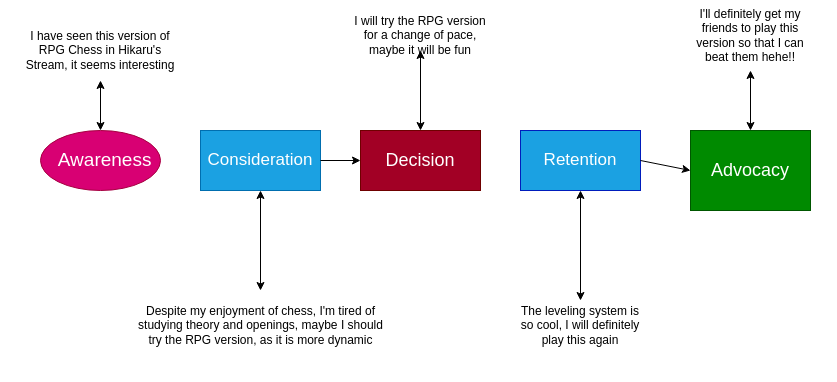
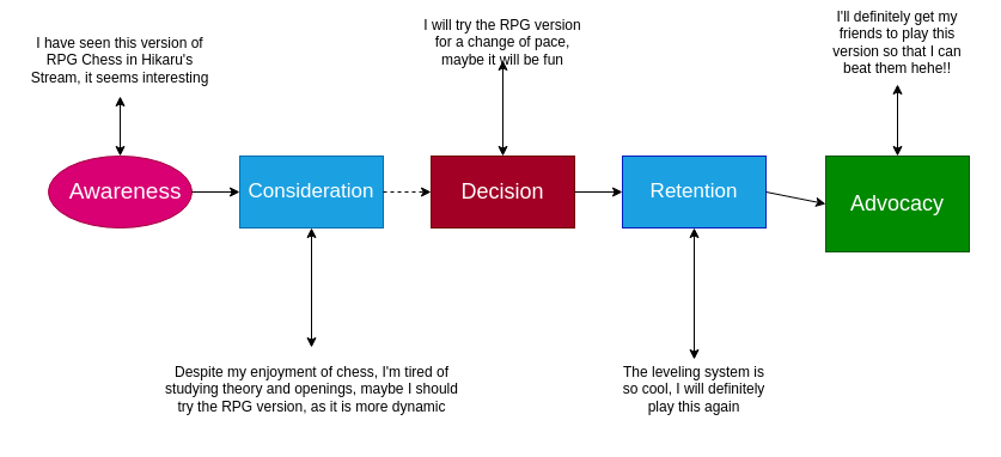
  <mxCell id="0" />
  <mxCell id="1" parent="0" />
  <mxCell id="2" value="&lt;font style=&quot;font-size: 19px;&quot;&gt;&lt;span style=&quot;white-space: pre;&quot;&gt;&#09;&lt;/span&gt;Awareness&lt;span style=&quot;white-space: pre;&quot;&gt;&#09;&lt;/span&gt;&lt;/font&gt;" style="ellipse;whiteSpace=wrap;html=1;fillColor=#d80073;fontColor=#ffffff;strokeColor=#A50040;" vertex="1" parent="1"><mxGeometry x="40" y="130" width="120" height="60" as="geometry" /></mxCell>
  <mxCell id="3" value="&lt;font style=&quot;font-size: 17px;&quot;&gt;Consideration&lt;/font&gt;" style="rounded=0;whiteSpace=wrap;html=1;fillColor=#1ba1e2;strokeColor=#006EAF;fontColor=#ffffff;" vertex="1" parent="1"><mxGeometry x="200" y="130" width="120" height="60" as="geometry" /></mxCell>
  <mxCell id="4" value="&lt;font style=&quot;font-size: 18px;&quot;&gt;Decision&lt;/font&gt;" style="rounded=0;whiteSpace=wrap;html=1;fillColor=#a20025;fontColor=#ffffff;strokeColor=#6F0000;" vertex="1" parent="1"><mxGeometry x="360" y="130" width="120" height="60" as="geometry" /></mxCell>
  <mxCell id="5" value="&lt;font style=&quot;font-size: 17px;&quot;&gt;Retention&lt;/font&gt;" style="rounded=0;whiteSpace=wrap;html=1;fillColor=#1ba1e2;fontColor=#ffffff;strokeColor=#001DBC;" vertex="1" parent="1"><mxGeometry x="520" y="130" width="120" height="60" as="geometry" /></mxCell>
  <mxCell id="6" value="&lt;font style=&quot;font-size: 18px;&quot;&gt;Advocacy&lt;/font&gt;" style="rounded=0;whiteSpace=wrap;html=1;fillColor=#008a00;fontColor=#ffffff;strokeColor=#005700;" vertex="1" parent="1"><mxGeometry x="690" y="130" width="120" height="80" as="geometry" /></mxCell>
- <mxCell id="8" value="" style="endArrow=classic;html=1;rounded=0;exitX=1;exitY=0.5;exitDx=0;exitDy=0;entryX=0;entryY=0.5;entryDx=0;entryDy=0;" edge="1" parent="1" source="3" target="4"><mxGeometry width="50" height="50" relative="1" as="geometry"><mxPoint x="400" y="230" as="sourcePoint" /><mxPoint x="450" y="180" as="targetPoint" /></mxGeometry></mxCell>
+ <mxCell id="7" value="" style="endArrow=classic;html=1;rounded=0;exitX=1;exitY=0.5;exitDx=0;exitDy=0;entryX=0;entryY=0.5;entryDx=0;entryDy=0;" edge="1" parent="1" source="2" target="3"><mxGeometry width="50" height="50" relative="1" as="geometry"><mxPoint x="120" y="170" as="sourcePoint" /><mxPoint x="170" y="120" as="targetPoint" /></mxGeometry></mxCell>
+ <mxCell id="8" value="" style="endArrow=classic;html=1;rounded=0;exitX=1;exitY=0.5;exitDx=0;exitDy=0;entryX=0;entryY=0.5;entryDx=0;entryDy=0;dashed=1;" edge="1" parent="1" source="3" target="4"><mxGeometry width="50" height="50" relative="1" as="geometry"><mxPoint x="400" y="230" as="sourcePoint" /><mxPoint x="450" y="180" as="targetPoint" /></mxGeometry></mxCell>
+ <mxCell id="9" value="" style="endArrow=classic;html=1;rounded=0;exitX=1;exitY=0.5;exitDx=0;exitDy=0;entryX=0;entryY=0.5;entryDx=0;entryDy=0;" edge="1" parent="1" source="4" target="5"><mxGeometry width="50" height="50" relative="1" as="geometry"><mxPoint x="450" y="190" as="sourcePoint" /><mxPoint x="500" y="140" as="targetPoint" /></mxGeometry></mxCell>
  <mxCell id="10" value="" style="endArrow=classic;html=1;rounded=0;exitX=1;exitY=0.5;exitDx=0;exitDy=0;entryX=0;entryY=0.5;entryDx=0;entryDy=0;" edge="1" parent="1" source="5" target="6"><mxGeometry width="50" height="50" relative="1" as="geometry"><mxPoint x="400" y="230" as="sourcePoint" /><mxPoint x="450" y="180" as="targetPoint" /></mxGeometry></mxCell>
  <mxCell id="11" value="I have seen this version of RPG Chess in Hikaru's Stream, it seems interesting" style="text;html=1;strokeColor=none;fillColor=none;align=center;verticalAlign=middle;whiteSpace=wrap;rounded=0;" vertex="1" parent="1"><mxGeometry x="20" y="20" width="160" height="60" as="geometry" /></mxCell>
  <mxCell id="12" value="" style="endArrow=classic;startArrow=classic;html=1;rounded=0;exitX=0.5;exitY=0;exitDx=0;exitDy=0;entryX=0.5;entryY=1;entryDx=0;entryDy=0;" edge="1" parent="1" source="2" target="11"><mxGeometry width="50" height="50" relative="1" as="geometry"><mxPoint x="400" y="230" as="sourcePoint" /><mxPoint x="450" y="180" as="targetPoint" /></mxGeometry></mxCell>
  <mxCell id="13" value="I'll definitely get my friends to play this version so that I can beat them hehe!!" style="text;html=1;strokeColor=none;fillColor=none;align=center;verticalAlign=middle;whiteSpace=wrap;rounded=0;" vertex="1" parent="1"><mxGeometry x="685" y="20" width="130" height="30" as="geometry" /></mxCell>
  <mxCell id="14" value="The leveling system is so cool, I will definitely play this again" style="text;html=1;strokeColor=none;fillColor=none;align=center;verticalAlign=middle;whiteSpace=wrap;rounded=0;" vertex="1" parent="1"><mxGeometry x="515" y="310" width="130" height="30" as="geometry" /></mxCell>
  <mxCell id="15" value="I will try the RPG version for a change of pace, maybe it will be fun" style="text;html=1;strokeColor=none;fillColor=none;align=center;verticalAlign=middle;whiteSpace=wrap;rounded=0;" vertex="1" parent="1"><mxGeometry x="345" y="20" width="150" height="30" as="geometry" /></mxCell>
  <mxCell id="16" value="Despite my enjoyment of chess, I'm tired of studying theory and openings, maybe I should try the RPG version, as it is more dynamic" style="text;html=1;strokeColor=none;fillColor=none;align=center;verticalAlign=middle;whiteSpace=wrap;rounded=0;" vertex="1" parent="1"><mxGeometry x="132.5" y="290" width="255" height="70" as="geometry" /></mxCell>
  <mxCell id="17" value="" style="endArrow=classic;startArrow=classic;html=1;rounded=0;exitX=0.5;exitY=0;exitDx=0;exitDy=0;entryX=0.5;entryY=1;entryDx=0;entryDy=0;" edge="1" parent="1" source="16" target="3"><mxGeometry width="50" height="50" relative="1" as="geometry"><mxPoint x="400" y="230" as="sourcePoint" /><mxPoint x="450" y="180" as="targetPoint" /></mxGeometry></mxCell>
  <mxCell id="18" value="" style="endArrow=classic;startArrow=classic;html=1;rounded=0;exitX=0.5;exitY=1;exitDx=0;exitDy=0;entryX=0.5;entryY=0;entryDx=0;entryDy=0;" edge="1" parent="1" source="15" target="4"><mxGeometry width="50" height="50" relative="1" as="geometry"><mxPoint x="400" y="230" as="sourcePoint" /><mxPoint x="450" y="180" as="targetPoint" /></mxGeometry></mxCell>
  <mxCell id="19" value="" style="endArrow=classic;startArrow=classic;html=1;rounded=0;entryX=0.5;entryY=1;entryDx=0;entryDy=0;" edge="1" parent="1" target="5"><mxGeometry width="50" height="50" relative="1" as="geometry"><mxPoint x="580" y="300" as="sourcePoint" /><mxPoint x="450" y="180" as="targetPoint" /></mxGeometry></mxCell>
  <mxCell id="20" value="" style="endArrow=classic;startArrow=classic;html=1;rounded=0;exitX=0.5;exitY=0;exitDx=0;exitDy=0;" edge="1" parent="1" source="6"><mxGeometry width="50" height="50" relative="1" as="geometry"><mxPoint x="400" y="230" as="sourcePoint" /><mxPoint x="750" y="70" as="targetPoint" /></mxGeometry></mxCell>
